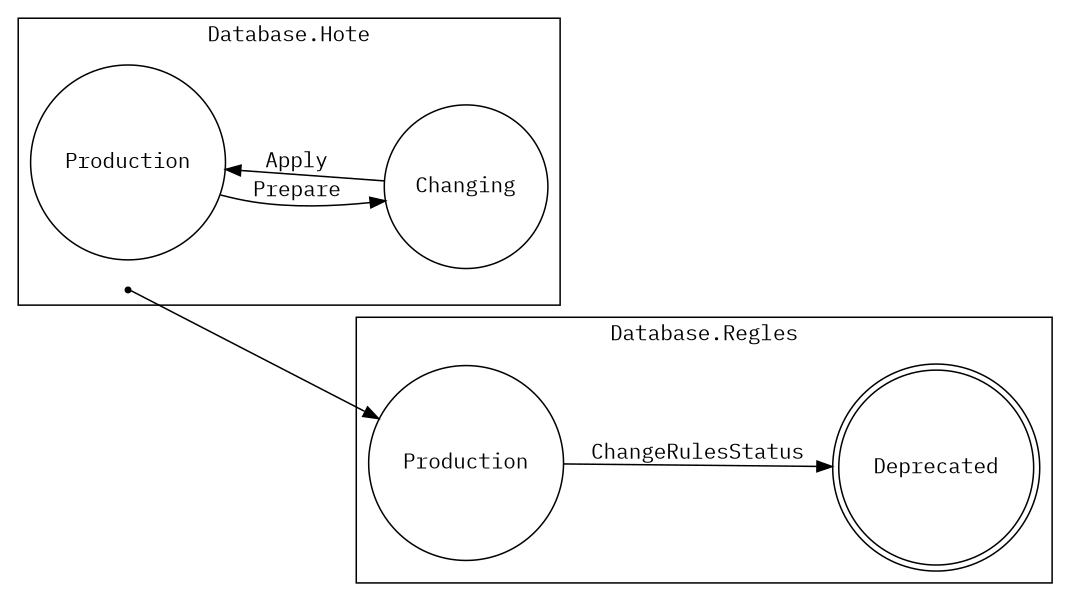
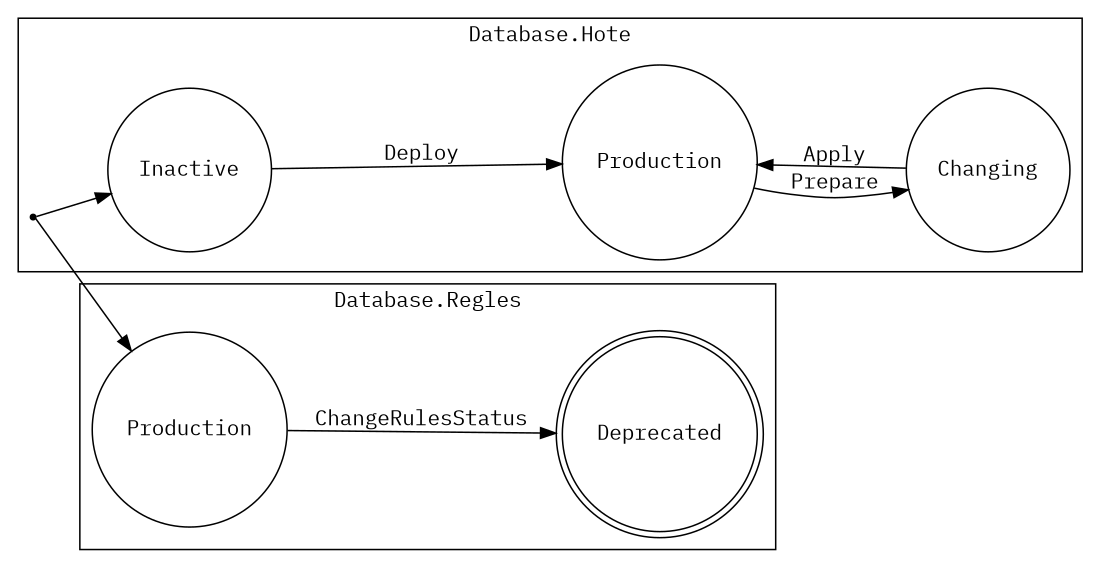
  digraph {
    rankdir=LR
    fontname="IBM Plex Mono"
    node [shape=circle fontname="IBM Plex Mono"]
    edge [fontname="IBM Plex Mono"]
+   n1 [label=Inactive]
    n2 [label=Production]
    "." [shape=point]
    n4 [label=Changing]
    n5 [label=Production]
    n6 [label=Deprecated shape=doublecircle]
    subgraph cluster_1 {
      label="Database.Hote"
+     n1
      n2
      "."
      n4
    }
    subgraph cluster_2 {
      label="Database.Regles"
      n5
      n6
    }
+   n1 -> n2 [label=Deploy]
    n2 -> n4 [label=Prepare]
+   "." -> n1
    "." -> n5
    n4 -> n2 [label=Apply]
    n5 -> n6 [label=ChangeRulesStatus]
  }
